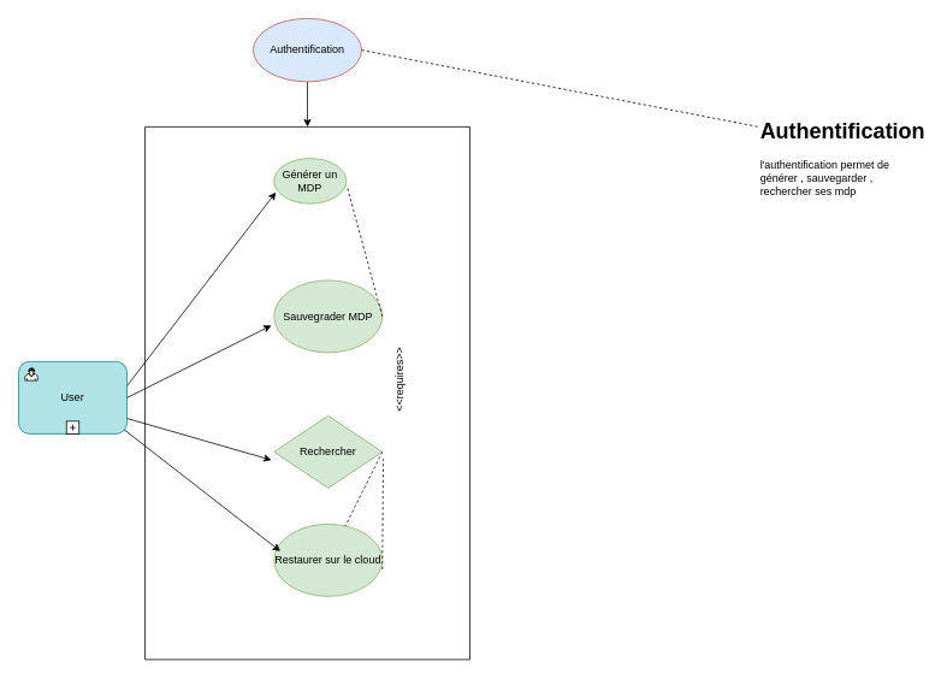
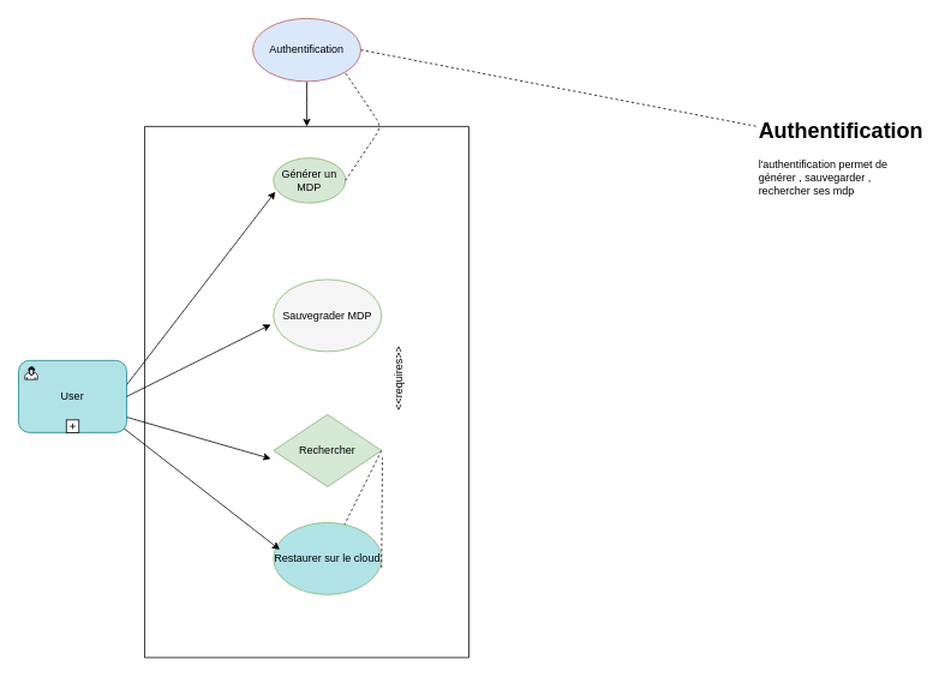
  <mxCell id="0" />
  <mxCell id="1" parent="0" />
  <mxCell id="2" value="Générer un MDP" style="ellipse;whiteSpace=wrap;html=1;fillColor=#d5e8d4;strokeColor=#82b366;" vertex="1" parent="1"><mxGeometry x="303" y="175" width="80" height="50" as="geometry" /></mxCell>
- <mxCell id="3" value="Sauvegrader MDP" style="ellipse;whiteSpace=wrap;html=1;fillColor=#d5e8d4;strokeColor=#82b366;" vertex="1" parent="1"><mxGeometry x="303" y="310" width="120" height="80" as="geometry" /></mxCell>
+ <mxCell id="3" value="Sauvegrader MDP" style="ellipse;whiteSpace=wrap;html=1;fillColor=#f5f5f5;strokeColor=#82b366;" vertex="1" parent="1"><mxGeometry x="303" y="310" width="120" height="80" as="geometry" /></mxCell>
  <mxCell id="4" value="Rechercher" style="rhombus;whiteSpace=wrap;html=1;fillColor=#d5e8d4;strokeColor=#82b366;" vertex="1" parent="1"><mxGeometry x="303" y="460" width="120" height="80" as="geometry" /></mxCell>
- <mxCell id="5" value="&lt;div&gt;Restaurer sur le cloud&lt;/div&gt;" style="ellipse;whiteSpace=wrap;html=1;fillColor=#d5e8d4;strokeColor=#82b366;" vertex="1" parent="1"><mxGeometry x="303" y="580" width="120" height="80" as="geometry" /></mxCell>
+ <mxCell id="5" value="&lt;div&gt;Restaurer sur le cloud&lt;/div&gt;" style="ellipse;whiteSpace=wrap;html=1;fillColor=#b0e3e6;strokeColor=#82b366;" vertex="1" parent="1"><mxGeometry x="303" y="580" width="120" height="80" as="geometry" /></mxCell>
  <mxCell id="6" value="" style="endArrow=classic;html=1;entryX=0.025;entryY=0.75;entryDx=0;entryDy=0;entryPerimeter=0;" edge="1" parent="1" target="2"><mxGeometry width="50" height="50" relative="1" as="geometry"><mxPoint x="130" y="440" as="sourcePoint" /><mxPoint x="360" y="260" as="targetPoint" /></mxGeometry></mxCell>
  <mxCell id="7" value="" style="endArrow=classic;html=1;entryX=-0.025;entryY=0.613;entryDx=0;entryDy=0;entryPerimeter=0;" edge="1" parent="1" target="4"><mxGeometry width="50" height="50" relative="1" as="geometry"><mxPoint x="130" y="460" as="sourcePoint" /><mxPoint x="370" y="550" as="targetPoint" /></mxGeometry></mxCell>
  <mxCell id="8" value="" style="endArrow=classic;html=1;entryX=0.058;entryY=0.375;entryDx=0;entryDy=0;entryPerimeter=0;" edge="1" parent="1" target="5"><mxGeometry width="50" height="50" relative="1" as="geometry"><mxPoint x="130" y="470" as="sourcePoint" /><mxPoint x="135" y="490" as="targetPoint" /></mxGeometry></mxCell>
  <mxCell id="9" value="" style="edgeStyle=orthogonalEdgeStyle;rounded=0;orthogonalLoop=1;jettySize=auto;html=1;" edge="1" parent="1" source="10"><mxGeometry relative="1" as="geometry"><mxPoint x="340" y="140" as="targetPoint" /></mxGeometry></mxCell>
  <mxCell id="10" value="&lt;div&gt;Authentification&lt;/div&gt;" style="ellipse;whiteSpace=wrap;html=1;fillColor=#dae8fc;strokeColor=#b85450;" vertex="1" parent="1"><mxGeometry x="280" y="20" width="120" height="70" as="geometry" /></mxCell>
  <mxCell id="11" value="User" style="html=1;whiteSpace=wrap;rounded=1;fillColor=#b0e3e6;strokeColor=#0e8088;" vertex="1" parent="1"><mxGeometry x="20" y="400" width="120" height="80" as="geometry" /></mxCell>
  <mxCell id="12" value="" style="html=1;shape=mxgraph.bpmn.user_task;outlineConnect=0;" vertex="1" parent="11"><mxGeometry width="14" height="14" relative="1" as="geometry"><mxPoint x="7" y="7" as="offset" /></mxGeometry></mxCell>
  <mxCell id="13" value="" style="html=1;shape=plus;outlineConnect=0;" vertex="1" parent="11"><mxGeometry x="0.5" y="1" width="14" height="14" relative="1" as="geometry"><mxPoint x="-7" y="-14" as="offset" /></mxGeometry></mxCell>
  <mxCell id="14" value="&lt;h1&gt;Authentification&lt;/h1&gt;&lt;p&gt;l'authentification permet de générer , sauvegarder , rechercher ses mdp&lt;/p&gt;&lt;p&gt;&lt;br&gt;&lt;/p&gt;" style="text;html=1;strokeColor=none;fillColor=none;spacing=5;spacingTop=-20;whiteSpace=wrap;overflow=hidden;rounded=0;" vertex="1" parent="1"><mxGeometry x="837" y="125" width="190" height="120" as="geometry" /></mxCell>
  <mxCell id="15" value="" style="endArrow=none;dashed=1;html=1;exitX=1;exitY=0.5;exitDx=0;exitDy=0;" edge="1" parent="1" source="10"><mxGeometry width="50" height="50" relative="1" as="geometry"><mxPoint x="790" y="190" as="sourcePoint" /><mxPoint x="840" y="140" as="targetPoint" /></mxGeometry></mxCell>
  <mxCell id="16" value="" style="endArrow=none;html=1;" edge="1" parent="1"><mxGeometry width="50" height="50" relative="1" as="geometry"><mxPoint x="160" y="730" as="sourcePoint" /><mxPoint x="520" y="730" as="targetPoint" /></mxGeometry></mxCell>
  <mxCell id="17" value="" style="endArrow=none;html=1;" edge="1" parent="1"><mxGeometry width="50" height="50" relative="1" as="geometry"><mxPoint x="520" y="730" as="sourcePoint" /><mxPoint x="520" y="140" as="targetPoint" /></mxGeometry></mxCell>
  <mxCell id="18" value="" style="endArrow=none;html=1;" edge="1" parent="1"><mxGeometry width="50" height="50" relative="1" as="geometry"><mxPoint x="160" y="140" as="sourcePoint" /><mxPoint x="160" y="730" as="targetPoint" /></mxGeometry></mxCell>
  <mxCell id="19" value="" style="endArrow=none;html=1;" edge="1" parent="1"><mxGeometry width="50" height="50" relative="1" as="geometry"><mxPoint x="160" y="140" as="sourcePoint" /><mxPoint x="520" y="140" as="targetPoint" /></mxGeometry></mxCell>
  <mxCell id="20" value="" style="endArrow=classic;html=1;exitX=1;exitY=0.5;exitDx=0;exitDy=0;" edge="1" parent="1" source="11"><mxGeometry width="50" height="50" relative="1" as="geometry"><mxPoint x="190" y="425" as="sourcePoint" /><mxPoint x="300" y="360" as="targetPoint" /></mxGeometry></mxCell>
- <mxCell id="22" value="" style="endArrow=none;dashed=1;html=1;exitX=1;exitY=0.5;exitDx=0;exitDy=0;entryX=1.008;entryY=0.6;entryDx=0;entryDy=0;entryPerimeter=0;" edge="1" parent="1" source="3" target="2"><mxGeometry width="50" height="50" relative="1" as="geometry"><mxPoint x="430" y="350" as="sourcePoint" /><mxPoint x="450" y="130" as="targetPoint" /></mxGeometry></mxCell>
+ <mxCell id="21" value="" style="endArrow=none;dashed=1;html=1;entryX=1;entryY=1;entryDx=0;entryDy=0;exitX=1;exitY=0.5;exitDx=0;exitDy=0;" edge="1" parent="1" source="2" target="10"><mxGeometry width="50" height="50" relative="1" as="geometry"><mxPoint x="450" y="215" as="sourcePoint" /><mxPoint x="500" y="165" as="targetPoint" /><Array as="points"><mxPoint x="423" y="140" /></Array></mxGeometry></mxCell>
  <mxCell id="23" value="" style="endArrow=none;dashed=1;html=1;exitX=1;exitY=0.5;exitDx=0;exitDy=0;" edge="1" parent="1" source="4" target="5"><mxGeometry width="50" height="50" relative="1" as="geometry"><mxPoint x="420" y="470" as="sourcePoint" /><mxPoint x="470" y="420" as="targetPoint" /></mxGeometry></mxCell>
  <mxCell id="24" value="" style="endArrow=none;dashed=1;html=1;entryX=1.008;entryY=0.6;entryDx=0;entryDy=0;entryPerimeter=0;" edge="1" parent="1" target="4"><mxGeometry width="50" height="50" relative="1" as="geometry"><mxPoint x="423" y="630" as="sourcePoint" /><mxPoint x="473" y="580" as="targetPoint" /></mxGeometry></mxCell>
  <mxCell id="25" value="&lt;div&gt;&amp;lt;&amp;lt;requires&amp;gt;&amp;gt;&lt;/div&gt;" style="text;html=1;strokeColor=none;fillColor=none;align=center;verticalAlign=middle;whiteSpace=wrap;rounded=0;rotation=-90;" vertex="1" parent="1"><mxGeometry x="423" y="410" width="40" height="20" as="geometry" /></mxCell>
